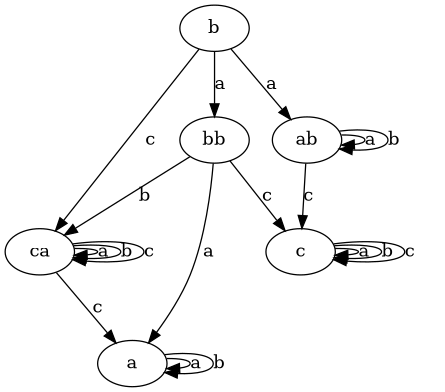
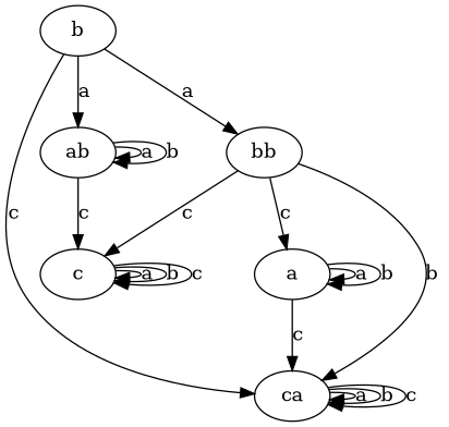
  digraph {
    a
    ca
    b
    ab
    bb
    c
    a -> a [label=a]
    a -> a [label=b]
-   ca -> a [label=c]
+   a -> ca [label=c]
    ca -> ca [label=a]
    ca -> ca [label=b]
    ca -> ca [label=c]
    b -> ca [label=c]
    b -> ab [label=a]
    b -> bb [label=a]
    ab -> ab [label=a]
    ab -> ab [label=b]
    ab -> c [label=c]
-   bb -> a [label=a]
+   bb -> a [label=c]
    bb -> ca [label=b]
    bb -> c [label=c]
    c -> c [label=a]
    c -> c [label=b]
    c -> c [label=c]
  }
